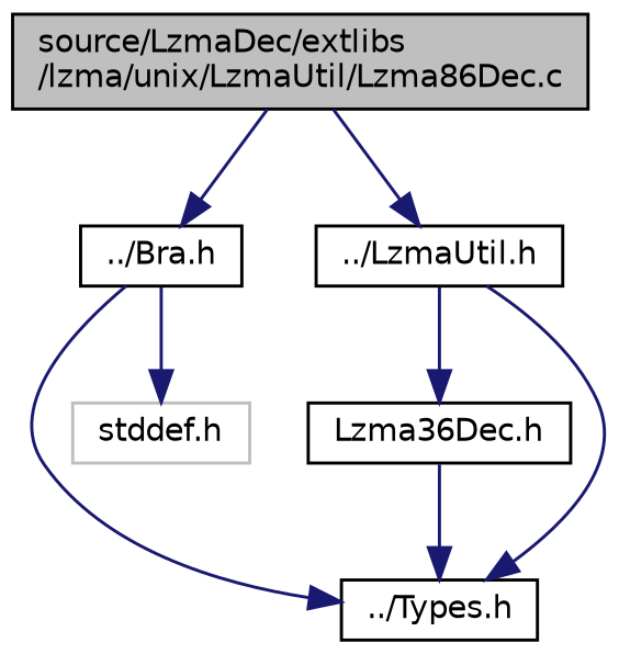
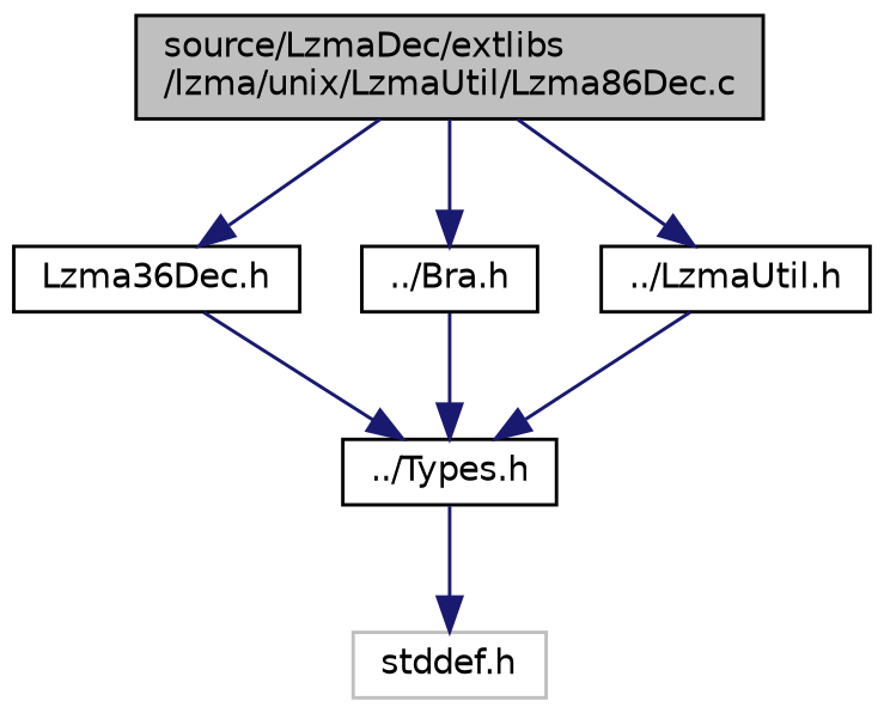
  digraph {
    node [color=black fillcolor=white fontname=Helvetica fontsize=10 shape=record style=filled]
    edge [color=midnightblue fontname=Helvetica fontsize=10 labelfontname=Helvetica labelfontsize=10 style=solid]
    n1 [fillcolor=grey75 fontcolor=black height=0.2 label="source/LzmaDec/extlibs\l/lzma/unix/LzmaUtil/Lzma86Dec.c" width=0.4]
    n2 [height=0.2 label="Lzma36Dec.h" width=0.4]
    n3 [height=0.2 label="../Bra.h" width=0.4]
    n4 [height=0.2 label="../LzmaUtil.h" width=0.4]
    n5 [height=0.2 label="../Types.h" width=0.4]
    n6 [color=grey75 height=0.2 label="stddef.h" width=0.4]
-   n4 -> n2
+   n1 -> n2
    n1 -> n3
    n1 -> n4
    n2 -> n5
    n3 -> n5
    n4 -> n5
-   n3 -> n6
+   n5 -> n6
  }
